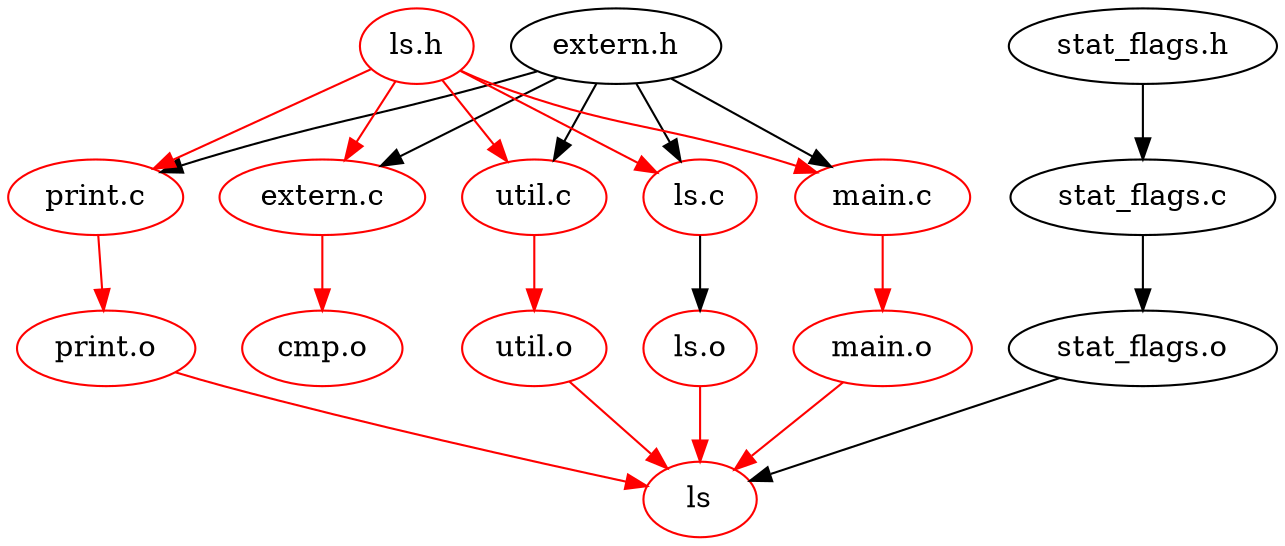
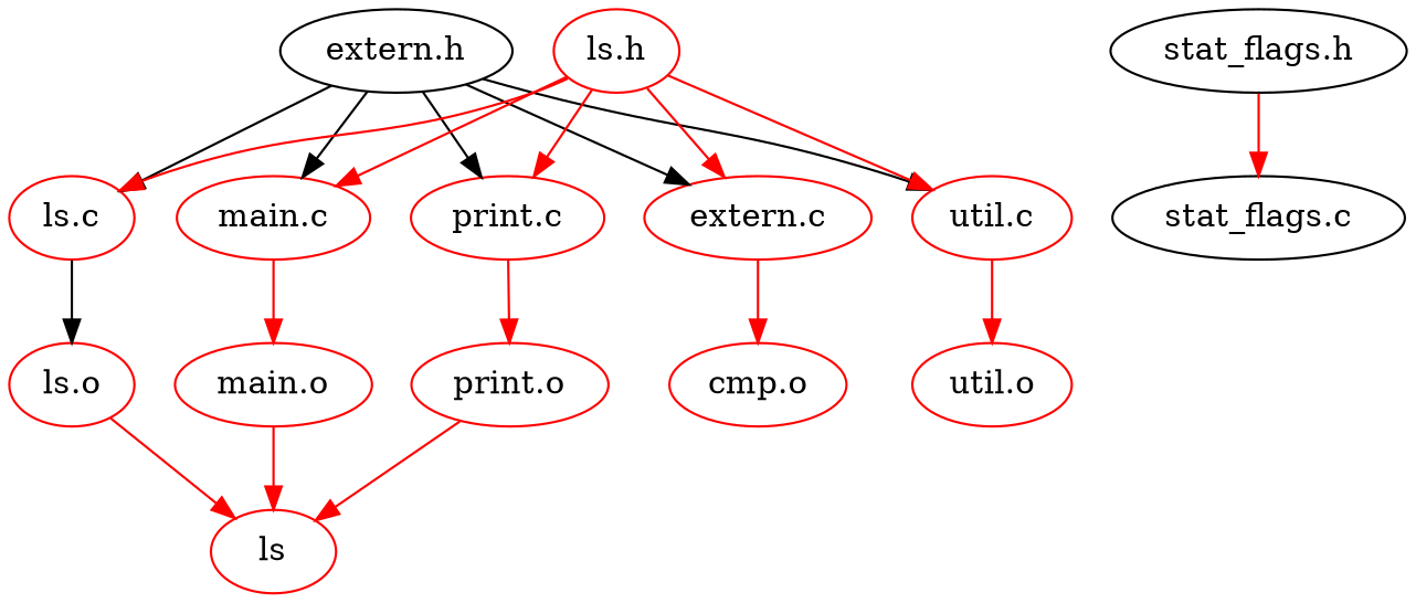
  digraph {
    node [color=red]
    edge [color=red]
    "ls.o"
    ls
    "main.o"
    "print.o"
    "util.o"
-   "stat_flags.o" [color=""]
    n7 [label="extern.c"]
    "cmp.o"
    "ls.c"
    "main.c"
    "print.c"
    "stat_flags.c" [color=""]
    "util.c"
    "extern.h" [color=""]
    "ls.h"
    "stat_flags.h" [color=""]
    "ls.o" -> ls
    "main.o" -> ls
    "print.o" -> ls
-   "util.o" -> ls
-   "stat_flags.o" -> ls [color=""]
    n7 -> "cmp.o"
    "ls.c" -> "ls.o" [color=""]
    "main.c" -> "main.o"
    "print.c" -> "print.o"
-   "stat_flags.c" -> "stat_flags.o" [color=""]
    "util.c" -> "util.o"
    "extern.h" -> n7 [color=""]
    "extern.h" -> "ls.c" [color=""]
    "extern.h" -> "main.c" [color=""]
    "extern.h" -> "print.c" [color=""]
    "extern.h" -> "util.c" [color=""]
    "ls.h" -> n7
    "ls.h" -> "ls.c"
    "ls.h" -> "main.c"
    "ls.h" -> "print.c"
    "ls.h" -> "util.c"
-   "stat_flags.h" -> "stat_flags.c" [color=""]
+   "stat_flags.h" -> "stat_flags.c"
  }
